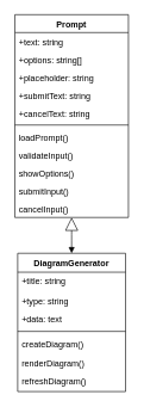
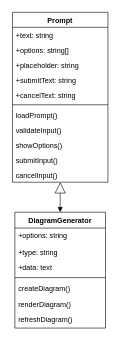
  <mxCell id="0" />
  <mxCell id="1" parent="0" />
  <mxCell id="2" value="Prompt" style="swimlane;fontStyle=1;align=center;verticalAlign=top;childLayout=stackLayout;horizontal=1;startSize=24.955;horizontalStack=0;resizeParent=1;resizeParentMax=0;resizeLast=0;collapsible=0;marginBottom=0;" vertex="1" parent="1"><mxGeometry x="20" y="20" width="159" height="283" as="geometry" /></mxCell>
  <mxCell id="3" value="+text: string" style="text;strokeColor=none;fillColor=none;align=left;verticalAlign=top;spacingLeft=4;spacingRight=4;overflow=hidden;rotatable=0;points=[[0,0.5],[1,0.5]];portConstraint=eastwest;" vertex="1" parent="2"><mxGeometry y="25" width="159" height="25" as="geometry" /></mxCell>
  <mxCell id="4" value="+options: string[]" style="text;strokeColor=none;fillColor=none;align=left;verticalAlign=top;spacingLeft=4;spacingRight=4;overflow=hidden;rotatable=0;points=[[0,0.5],[1,0.5]];portConstraint=eastwest;" vertex="1" parent="2"><mxGeometry y="50" width="159" height="25" as="geometry" /></mxCell>
  <mxCell id="5" value="+placeholder: string" style="text;strokeColor=none;fillColor=none;align=left;verticalAlign=top;spacingLeft=4;spacingRight=4;overflow=hidden;rotatable=0;points=[[0,0.5],[1,0.5]];portConstraint=eastwest;" vertex="1" parent="2"><mxGeometry y="75" width="159" height="25" as="geometry" /></mxCell>
  <mxCell id="6" value="+submitText: string" style="text;strokeColor=none;fillColor=none;align=left;verticalAlign=top;spacingLeft=4;spacingRight=4;overflow=hidden;rotatable=0;points=[[0,0.5],[1,0.5]];portConstraint=eastwest;" vertex="1" parent="2"><mxGeometry y="100" width="159" height="25" as="geometry" /></mxCell>
  <mxCell id="7" value="+cancelText: string" style="text;strokeColor=none;fillColor=none;align=left;verticalAlign=top;spacingLeft=4;spacingRight=4;overflow=hidden;rotatable=0;points=[[0,0.5],[1,0.5]];portConstraint=eastwest;" vertex="1" parent="2"><mxGeometry y="125" width="159" height="25" as="geometry" /></mxCell>
  <mxCell id="8" style="line;strokeWidth=1;fillColor=none;align=left;verticalAlign=middle;spacingTop=-1;spacingLeft=3;spacingRight=3;rotatable=0;labelPosition=right;points=[];portConstraint=eastwest;strokeColor=inherit;" vertex="1" parent="2"><mxGeometry y="150" width="159" height="8" as="geometry" /></mxCell>
  <mxCell id="9" value="loadPrompt()" style="text;strokeColor=none;fillColor=none;align=left;verticalAlign=top;spacingLeft=4;spacingRight=4;overflow=hidden;rotatable=0;points=[[0,0.5],[1,0.5]];portConstraint=eastwest;" vertex="1" parent="2"><mxGeometry y="158" width="159" height="25" as="geometry" /></mxCell>
  <mxCell id="10" value="validateInput()" style="text;strokeColor=none;fillColor=none;align=left;verticalAlign=top;spacingLeft=4;spacingRight=4;overflow=hidden;rotatable=0;points=[[0,0.5],[1,0.5]];portConstraint=eastwest;" vertex="1" parent="2"><mxGeometry y="183" width="159" height="25" as="geometry" /></mxCell>
  <mxCell id="11" value="showOptions()" style="text;strokeColor=none;fillColor=none;align=left;verticalAlign=top;spacingLeft=4;spacingRight=4;overflow=hidden;rotatable=0;points=[[0,0.5],[1,0.5]];portConstraint=eastwest;" vertex="1" parent="2"><mxGeometry y="208" width="159" height="25" as="geometry" /></mxCell>
  <mxCell id="12" value="submitInput()" style="text;strokeColor=none;fillColor=none;align=left;verticalAlign=top;spacingLeft=4;spacingRight=4;overflow=hidden;rotatable=0;points=[[0,0.5],[1,0.5]];portConstraint=eastwest;" vertex="1" parent="2"><mxGeometry y="233" width="159" height="25" as="geometry" /></mxCell>
  <mxCell id="13" value="cancelInput()" style="text;strokeColor=none;fillColor=none;align=left;verticalAlign=top;spacingLeft=4;spacingRight=4;overflow=hidden;rotatable=0;points=[[0,0.5],[1,0.5]];portConstraint=eastwest;" vertex="1" parent="2"><mxGeometry y="258" width="159" height="25" as="geometry" /></mxCell>
  <mxCell id="14" value="DiagramGenerator" style="swimlane;fontStyle=1;align=center;verticalAlign=top;childLayout=stackLayout;horizontal=1;startSize=26.357;horizontalStack=0;resizeParent=1;resizeParentMax=0;resizeLast=0;collapsible=0;marginBottom=0;" vertex="1" parent="1"><mxGeometry x="24" y="353" width="151" height="193" as="geometry" /></mxCell>
- <mxCell id="15" value="+title: string" style="text;strokeColor=none;fillColor=none;align=left;verticalAlign=top;spacingLeft=4;spacingRight=4;overflow=hidden;rotatable=0;points=[[0,0.5],[1,0.5]];portConstraint=eastwest;" vertex="1" parent="14"><mxGeometry y="26" width="151" height="26" as="geometry" /></mxCell>
+ <mxCell id="15" value="+options: string" style="text;strokeColor=none;fillColor=none;align=left;verticalAlign=top;spacingLeft=4;spacingRight=4;overflow=hidden;rotatable=0;points=[[0,0.5],[1,0.5]];portConstraint=eastwest;" vertex="1" parent="14"><mxGeometry y="26" width="151" height="26" as="geometry" /></mxCell>
  <mxCell id="16" value="+type: string" style="text;strokeColor=none;fillColor=none;align=left;verticalAlign=top;spacingLeft=4;spacingRight=4;overflow=hidden;rotatable=0;points=[[0,0.5],[1,0.5]];portConstraint=eastwest;" vertex="1" parent="14"><mxGeometry y="53" width="151" height="26" as="geometry" /></mxCell>
  <mxCell id="17" value="+data: text" style="text;strokeColor=none;fillColor=none;align=left;verticalAlign=top;spacingLeft=4;spacingRight=4;overflow=hidden;rotatable=0;points=[[0,0.5],[1,0.5]];portConstraint=eastwest;" vertex="1" parent="14"><mxGeometry y="79" width="151" height="26" as="geometry" /></mxCell>
  <mxCell id="18" style="line;strokeWidth=1;fillColor=none;align=left;verticalAlign=middle;spacingTop=-1;spacingLeft=3;spacingRight=3;rotatable=0;labelPosition=right;points=[];portConstraint=eastwest;strokeColor=inherit;" vertex="1" parent="14"><mxGeometry y="105" width="151" height="8" as="geometry" /></mxCell>
  <mxCell id="19" value="createDiagram()" style="text;strokeColor=none;fillColor=none;align=left;verticalAlign=top;spacingLeft=4;spacingRight=4;overflow=hidden;rotatable=0;points=[[0,0.5],[1,0.5]];portConstraint=eastwest;" vertex="1" parent="14"><mxGeometry y="113" width="151" height="26" as="geometry" /></mxCell>
  <mxCell id="20" value="renderDiagram()" style="text;strokeColor=none;fillColor=none;align=left;verticalAlign=top;spacingLeft=4;spacingRight=4;overflow=hidden;rotatable=0;points=[[0,0.5],[1,0.5]];portConstraint=eastwest;" vertex="1" parent="14"><mxGeometry y="140" width="151" height="26" as="geometry" /></mxCell>
  <mxCell id="21" value="refreshDiagram()" style="text;strokeColor=none;fillColor=none;align=left;verticalAlign=top;spacingLeft=4;spacingRight=4;overflow=hidden;rotatable=0;points=[[0,0.5],[1,0.5]];portConstraint=eastwest;" vertex="1" parent="14"><mxGeometry y="166" width="151" height="26" as="geometry" /></mxCell>
  <mxCell id="22" value="" style="curved=1;startArrow=block;startSize=16;startFill=0;endArrow=block;exitX=0.5;exitY=1;entryX=0.5;entryY=0;" edge="1" parent="1" source="2" target="14"><mxGeometry relative="1" as="geometry"><Array as="points" /></mxGeometry></mxCell>
